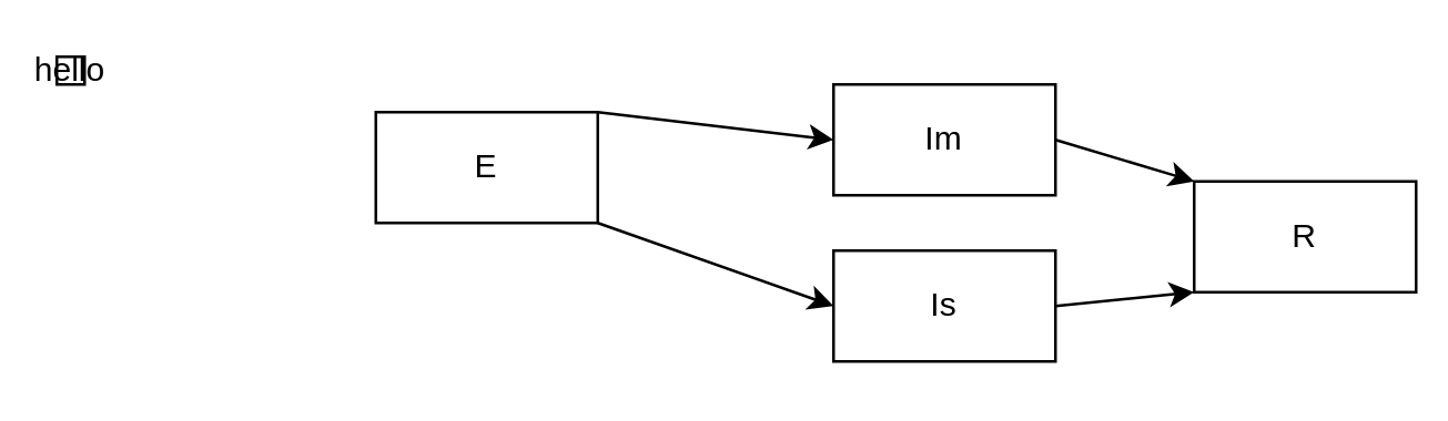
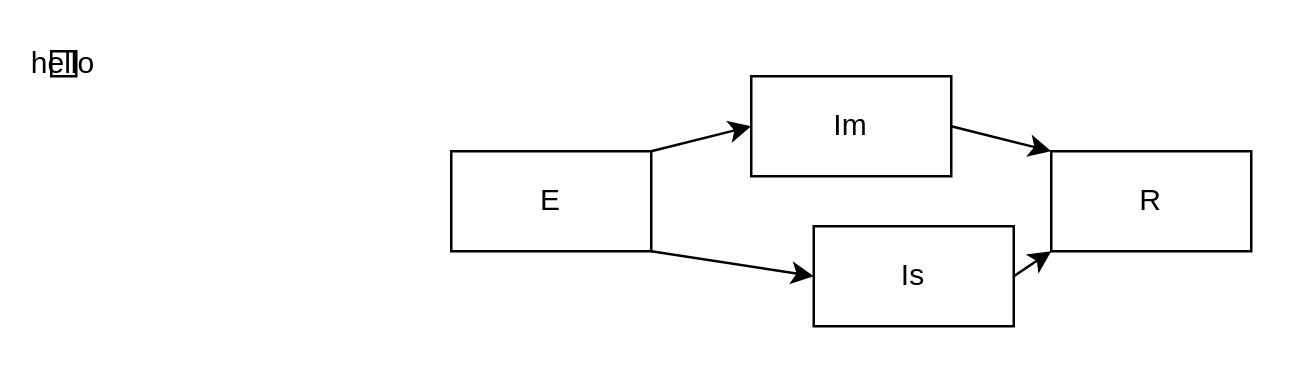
  <mxCell id="0" />
  <mxCell id="1" parent="0" />
  <mxCell id="2" value="hello" style="rounded=0;whiteSpace=wrap;html=1;" parent="1" vertex="1"><mxGeometry width="10" height="10" as="geometry" x="20" y="20" /></mxCell>
  <mxCell id="3" style="edgeStyle=none;html=1;exitX=1;exitY=0;exitDx=0;exitDy=0;entryX=0;entryY=0.5;entryDx=0;entryDy=0;" edge="1" parent="1" source="5" target="7"><mxGeometry relative="1" as="geometry" /></mxCell>
  <mxCell id="4" style="edgeStyle=none;html=1;exitX=1;exitY=1;exitDx=0;exitDy=0;entryX=0;entryY=0.5;entryDx=0;entryDy=0;" edge="1" parent="1" source="5" target="9"><mxGeometry relative="1" as="geometry" /></mxCell>
- <mxCell id="5" value="E" style="rounded=0;whiteSpace=wrap;html=1;" vertex="1" parent="1"><mxGeometry x="135" y="40" width="80" height="40" as="geometry" /></mxCell>
+ <mxCell id="5" value="E" style="rounded=0;whiteSpace=wrap;html=1;" vertex="1" parent="1"><mxGeometry x="180" y="60" width="80" height="40" as="geometry" /></mxCell>
  <mxCell id="6" style="edgeStyle=none;html=1;exitX=1;exitY=0.5;exitDx=0;exitDy=0;entryX=0;entryY=0;entryDx=0;entryDy=0;" edge="1" parent="1" source="7" target="10"><mxGeometry relative="1" as="geometry" /></mxCell>
  <mxCell id="7" value="Im" style="rounded=0;whiteSpace=wrap;html=1;" vertex="1" parent="1"><mxGeometry x="300" y="30" width="80" height="40" as="geometry" /></mxCell>
  <mxCell id="8" style="edgeStyle=none;html=1;exitX=1;exitY=0.5;exitDx=0;exitDy=0;entryX=0;entryY=1;entryDx=0;entryDy=0;" edge="1" parent="1" source="9" target="10"><mxGeometry relative="1" as="geometry" /></mxCell>
- <mxCell id="9" value="Is" style="rounded=0;whiteSpace=wrap;html=1;" vertex="1" parent="1"><mxGeometry x="300" y="90" width="80" height="40" as="geometry" /></mxCell>
- <mxCell id="10" value="R" style="rounded=0;whiteSpace=wrap;html=1;" vertex="1" parent="1"><mxGeometry x="430" y="65" width="80" height="40" as="geometry" /></mxCell>
+ <mxCell id="9" value="Is" style="rounded=0;whiteSpace=wrap;html=1;" vertex="1" parent="1"><mxGeometry x="325" y="90" width="80" height="40" as="geometry" /></mxCell>
+ <mxCell id="10" value="R" style="rounded=0;whiteSpace=wrap;html=1;" vertex="1" parent="1"><mxGeometry x="420" y="60" width="80" height="40" as="geometry" /></mxCell>
